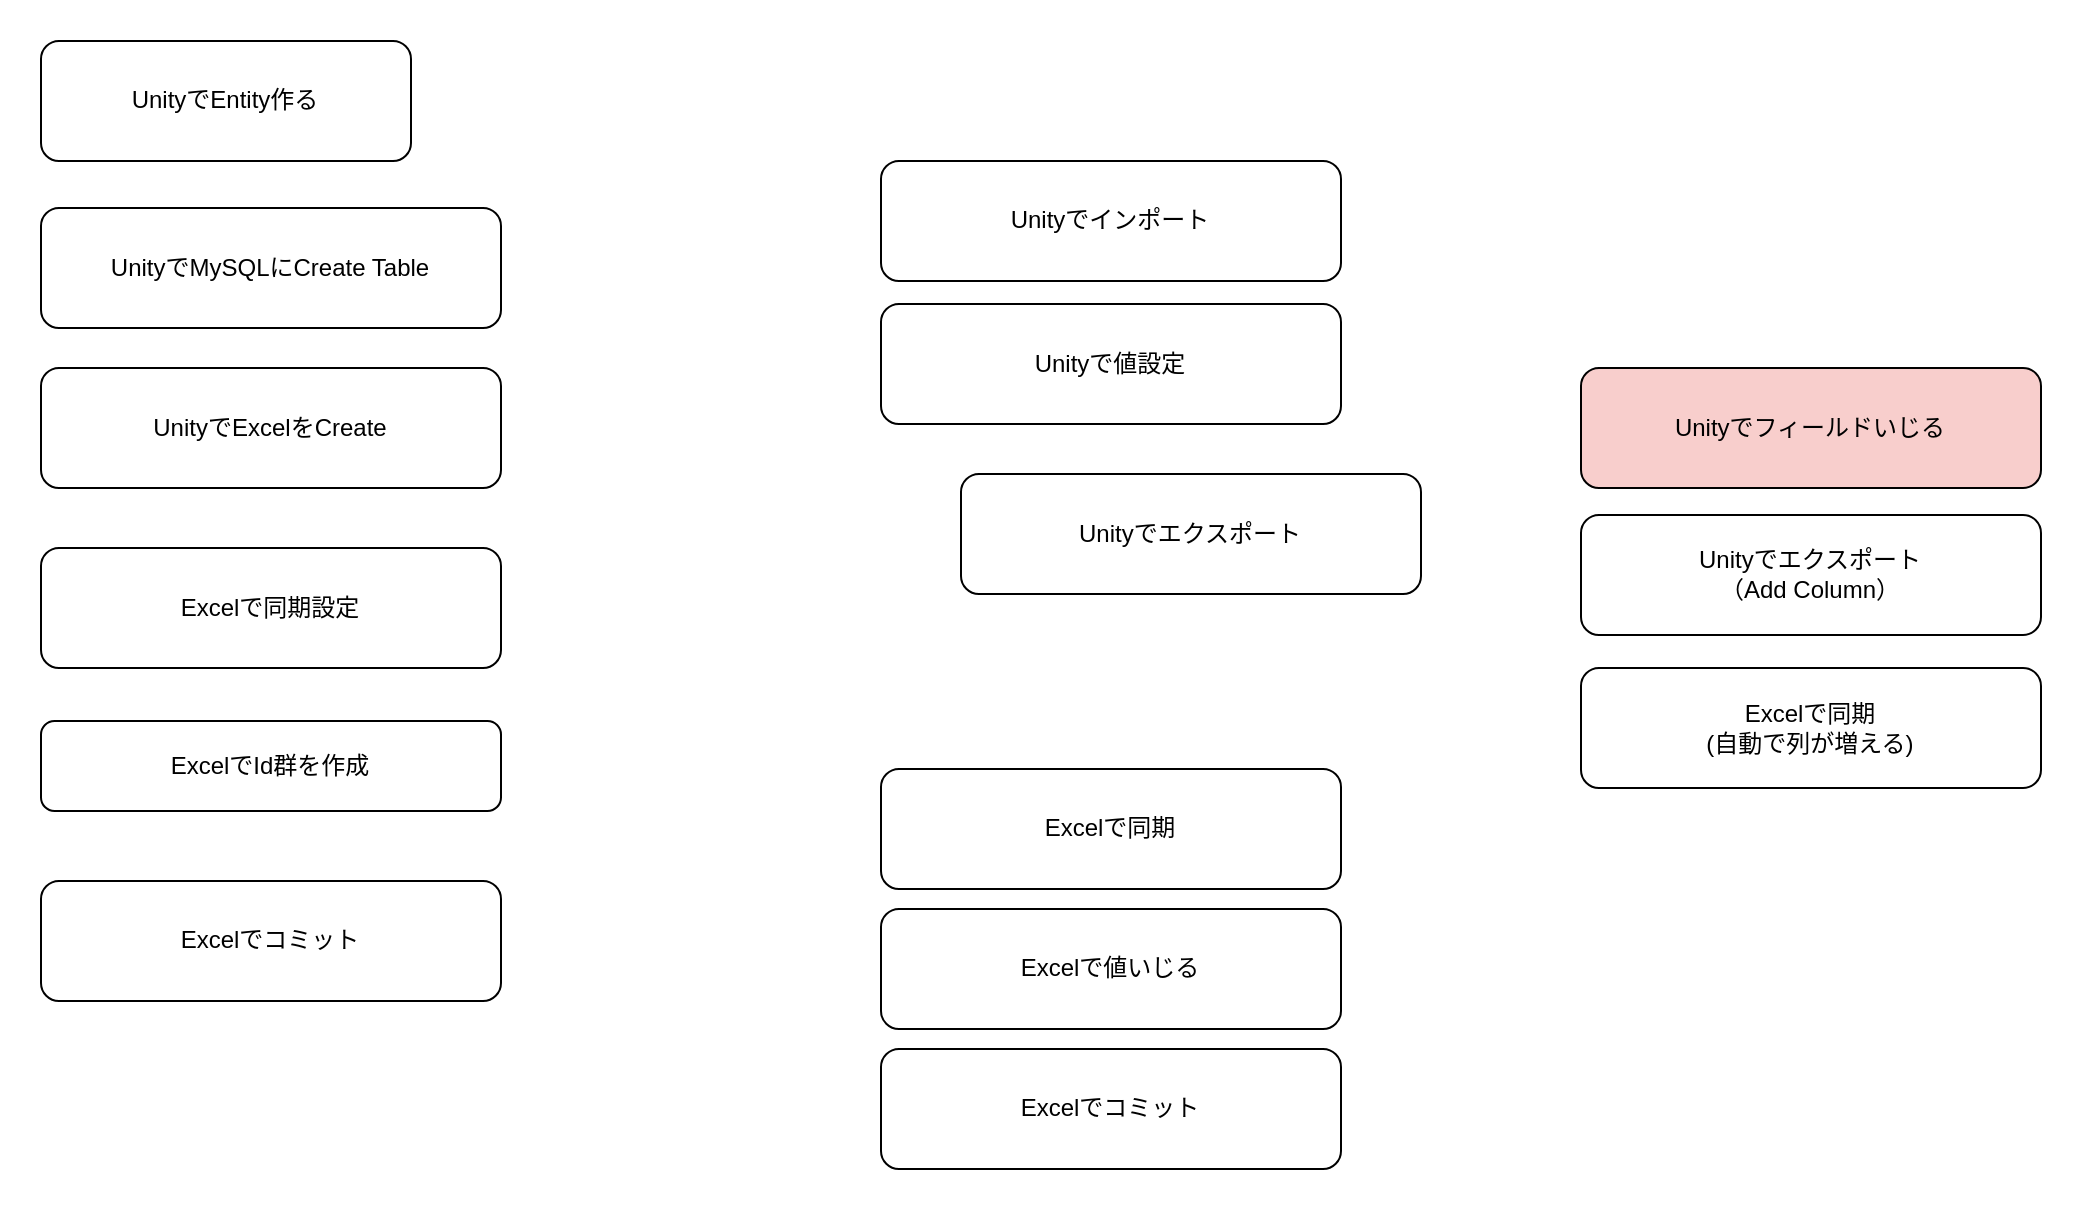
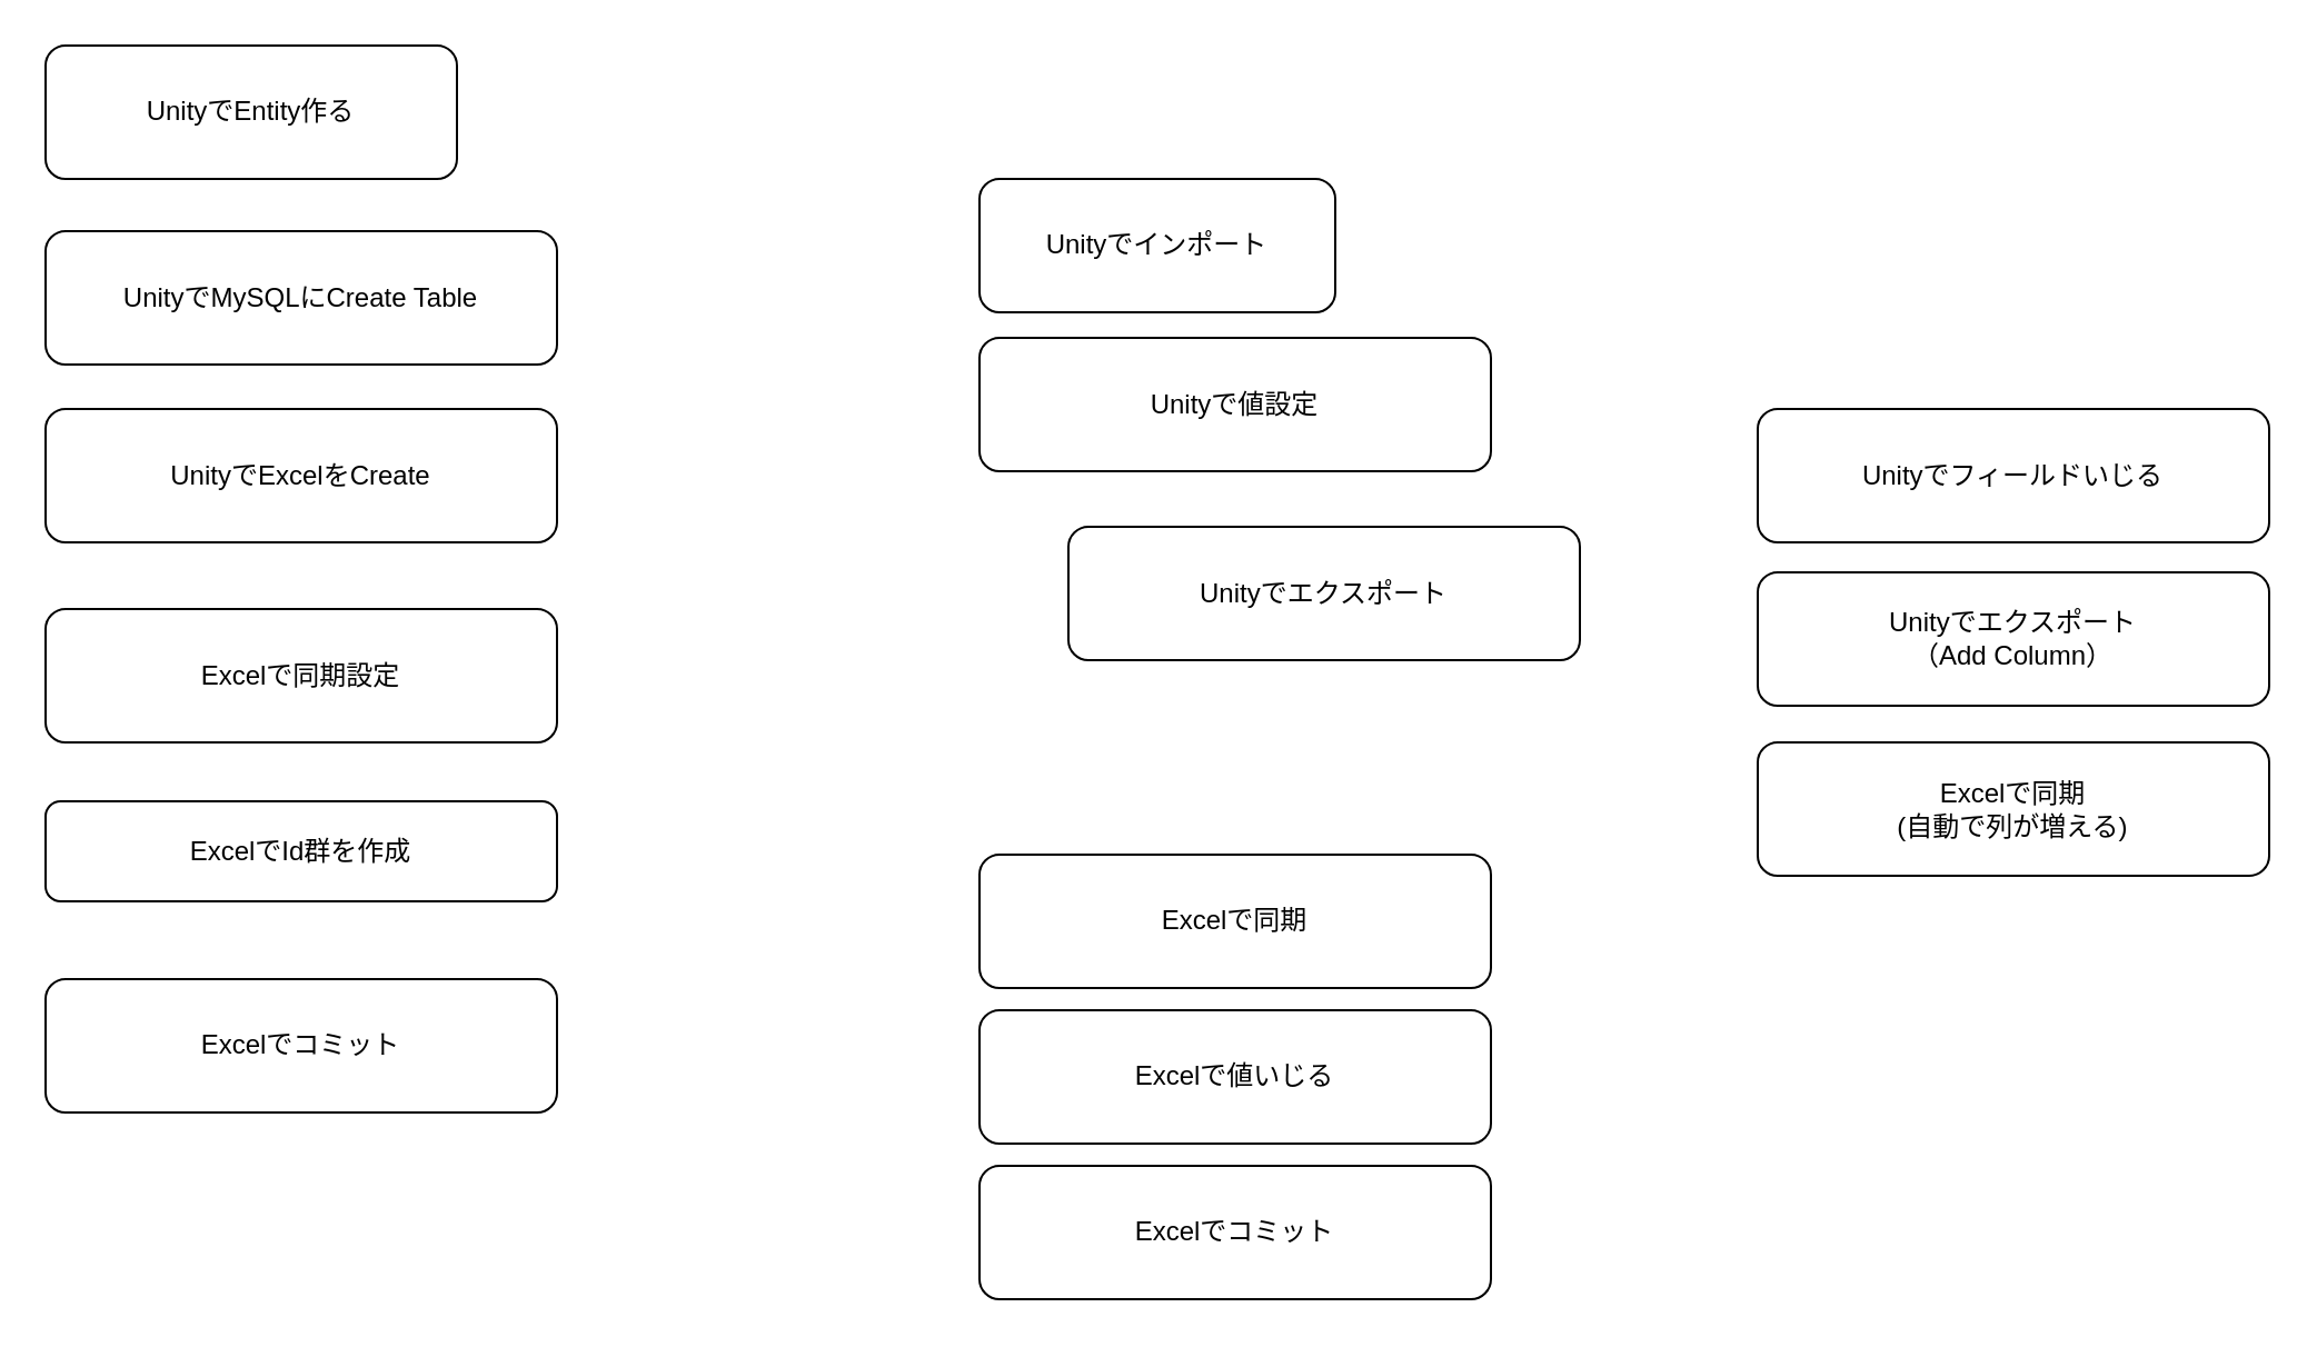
  <mxCell id="0" />
  <mxCell id="1" parent="0" />
  <mxCell id="2" value="UnityでEntity作る" style="rounded=1;whiteSpace=wrap;html=1;" vertex="1" parent="1"><mxGeometry x="20" y="20" width="185" height="60" as="geometry" /></mxCell>
  <mxCell id="3" value="UnityでMySQLにCreate Table" style="rounded=1;whiteSpace=wrap;html=1;" vertex="1" parent="1"><mxGeometry x="20" y="103.5" width="230" height="60" as="geometry" /></mxCell>
  <mxCell id="4" value="UnityでExcelをCreate" style="rounded=1;whiteSpace=wrap;html=1;" vertex="1" parent="1"><mxGeometry x="20" y="183.5" width="230" height="60" as="geometry" /></mxCell>
  <mxCell id="5" value="Excelで同期設定" style="rounded=1;whiteSpace=wrap;html=1;" vertex="1" parent="1"><mxGeometry x="20" y="273.5" width="230" height="60" as="geometry" /></mxCell>
  <mxCell id="6" value="Excelでコミット" style="rounded=1;whiteSpace=wrap;html=1;" vertex="1" parent="1"><mxGeometry x="440" y="524" width="230" height="60" as="geometry" /></mxCell>
- <mxCell id="7" value="Unityでインポート" style="rounded=1;whiteSpace=wrap;html=1;" vertex="1" parent="1"><mxGeometry x="440" y="80" width="230" height="60" as="geometry" /></mxCell>
+ <mxCell id="7" value="Unityでインポート" style="rounded=1;whiteSpace=wrap;html=1;" vertex="1" parent="1"><mxGeometry x="440" y="80" width="160" height="60" as="geometry" /></mxCell>
  <mxCell id="8" value="Unityでエクスポート" style="rounded=1;whiteSpace=wrap;html=1;" vertex="1" parent="1"><mxGeometry x="480" y="236.5" width="230" height="60" as="geometry" /></mxCell>
  <mxCell id="9" value="Excelで同期" style="rounded=1;whiteSpace=wrap;html=1;" vertex="1" parent="1"><mxGeometry x="440" y="384" width="230" height="60" as="geometry" /></mxCell>
  <mxCell id="10" value="Unityで値設定" style="rounded=1;whiteSpace=wrap;html=1;" vertex="1" parent="1"><mxGeometry x="440" y="151.5" width="230" height="60" as="geometry" /></mxCell>
  <mxCell id="11" value="ExcelでId群を作成" style="rounded=1;whiteSpace=wrap;html=1;" vertex="1" parent="1"><mxGeometry x="20" y="360" width="230" height="45" as="geometry" /></mxCell>
  <mxCell id="12" value="Excelでコミット" style="rounded=1;whiteSpace=wrap;html=1;" vertex="1" parent="1"><mxGeometry x="20" y="440" width="230" height="60" as="geometry" /></mxCell>
- <mxCell id="13" value="Unityでフィールドいじる" style="rounded=1;whiteSpace=wrap;html=1;fillColor=#f8cecc;" vertex="1" parent="1"><mxGeometry x="790" y="183.5" width="230" height="60" as="geometry" /></mxCell>
+ <mxCell id="13" value="Unityでフィールドいじる" style="rounded=1;whiteSpace=wrap;html=1;" vertex="1" parent="1"><mxGeometry x="790" y="183.5" width="230" height="60" as="geometry" /></mxCell>
  <mxCell id="14" value="Unityでエクスポート&lt;br&gt;（Add Column）" style="rounded=1;whiteSpace=wrap;html=1;" vertex="1" parent="1"><mxGeometry x="790" y="257" width="230" height="60" as="geometry" /></mxCell>
  <mxCell id="15" value="Excelで同期&lt;br&gt;(自動で列が増える)" style="rounded=1;whiteSpace=wrap;html=1;" vertex="1" parent="1"><mxGeometry x="790" y="333.5" width="230" height="60" as="geometry" /></mxCell>
  <mxCell id="16" value="Excelで値いじる" style="rounded=1;whiteSpace=wrap;html=1;" vertex="1" parent="1"><mxGeometry x="440" y="454" width="230" height="60" as="geometry" /></mxCell>
